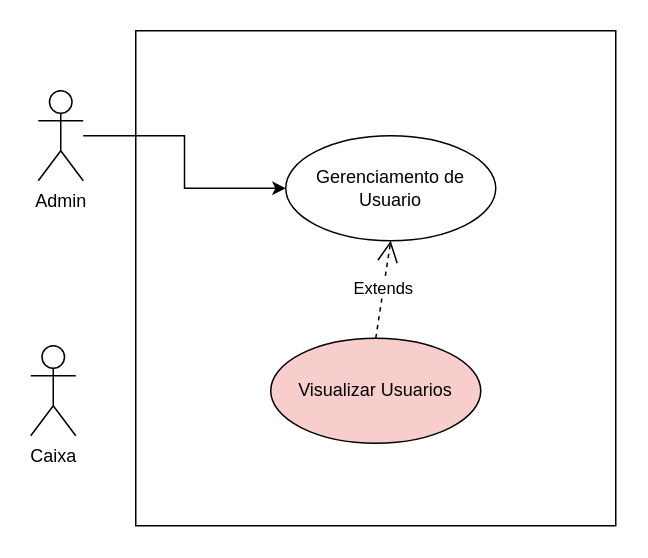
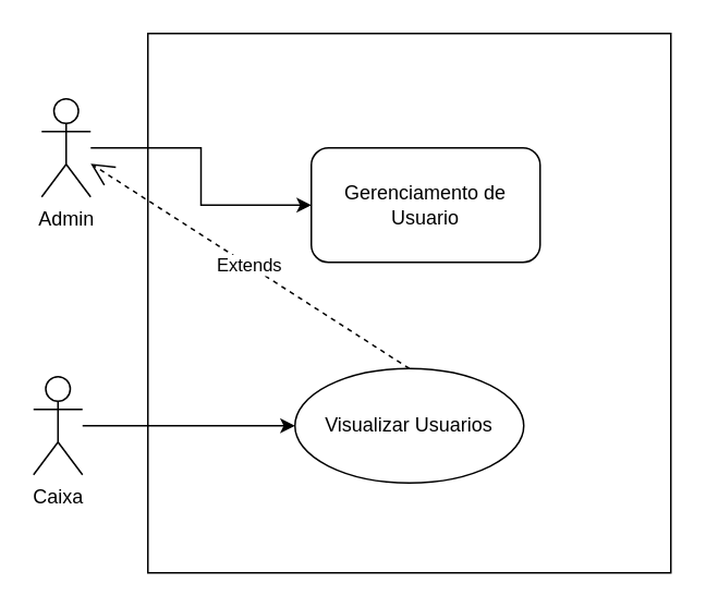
  <mxCell id="0" />
  <mxCell id="1" parent="0" />
  <mxCell id="2" style="edgeStyle=orthogonalEdgeStyle;rounded=0;orthogonalLoop=1;jettySize=auto;html=1;entryX=0;entryY=0.5;entryDx=0;entryDy=0;" edge="1" parent="1" source="3" target="6"><mxGeometry relative="1" as="geometry" /></mxCell>
  <mxCell id="3" value="Admin" style="shape=umlActor;verticalLabelPosition=bottom;verticalAlign=top;html=1;" vertex="1" parent="1"><mxGeometry x="25" y="60" width="30" height="60" as="geometry" /></mxCell>
+ <mxCell id="4" style="edgeStyle=orthogonalEdgeStyle;rounded=0;orthogonalLoop=1;jettySize=auto;html=1;entryX=0;entryY=0.5;entryDx=0;entryDy=0;" edge="1" parent="1" source="5" target="7"><mxGeometry relative="1" as="geometry" /></mxCell>
  <mxCell id="5" value="Caixa" style="shape=umlActor;verticalLabelPosition=bottom;verticalAlign=top;html=1;" vertex="1" parent="1"><mxGeometry x="20" y="230" width="30" height="60" as="geometry" /></mxCell>
- <mxCell id="6" value="Gerenciamento de Usuario" style="ellipse;whiteSpace=wrap;html=1;" vertex="1" parent="1"><mxGeometry x="190" y="90" width="140" height="70" as="geometry" /></mxCell>
- <mxCell id="7" value="Visualizar Usuarios" style="ellipse;whiteSpace=wrap;html=1;fillColor=#f8cecc;" vertex="1" parent="1"><mxGeometry x="180" y="225" width="140" height="70" as="geometry" /></mxCell>
- <mxCell id="8" value="Extends" style="endArrow=open;endSize=12;dashed=1;html=1;rounded=0;exitX=0.5;exitY=0;exitDx=0;exitDy=0;entryX=0.5;entryY=1;entryDx=0;entryDy=0;" edge="1" parent="1" source="7" target="6"><mxGeometry x="-0.001" width="160" relative="1" as="geometry"><mxPoint x="310" y="190" as="sourcePoint" /><mxPoint x="470" y="190" as="targetPoint" /><mxPoint as="offset" /></mxGeometry></mxCell>
+ <mxCell id="6" value="Gerenciamento de Usuario" style="whiteSpace=wrap;html=1;rounded=1;" vertex="1" parent="1"><mxGeometry x="190" y="90" width="140" height="70" as="geometry" /></mxCell>
+ <mxCell id="7" value="Visualizar Usuarios" style="ellipse;whiteSpace=wrap;html=1;" vertex="1" parent="1"><mxGeometry x="180" y="225" width="140" height="70" as="geometry" /></mxCell>
+ <mxCell id="8" value="Extends" style="endArrow=open;endSize=12;dashed=1;html=1;rounded=0;exitX=0.5;exitY=0;exitDx=0;exitDy=0;" edge="1" parent="1" source="7" target="3"><mxGeometry x="-0.001" width="160" relative="1" as="geometry"><mxPoint x="310" y="190" as="sourcePoint" /><mxPoint x="470" y="190" as="targetPoint" /><mxPoint as="offset" /></mxGeometry></mxCell>
  <mxCell id="9" value="" style="rounded=0;whiteSpace=wrap;html=1;fillColor=none;" vertex="1" parent="1"><mxGeometry x="90" y="20" width="320" height="330" as="geometry" /></mxCell>
